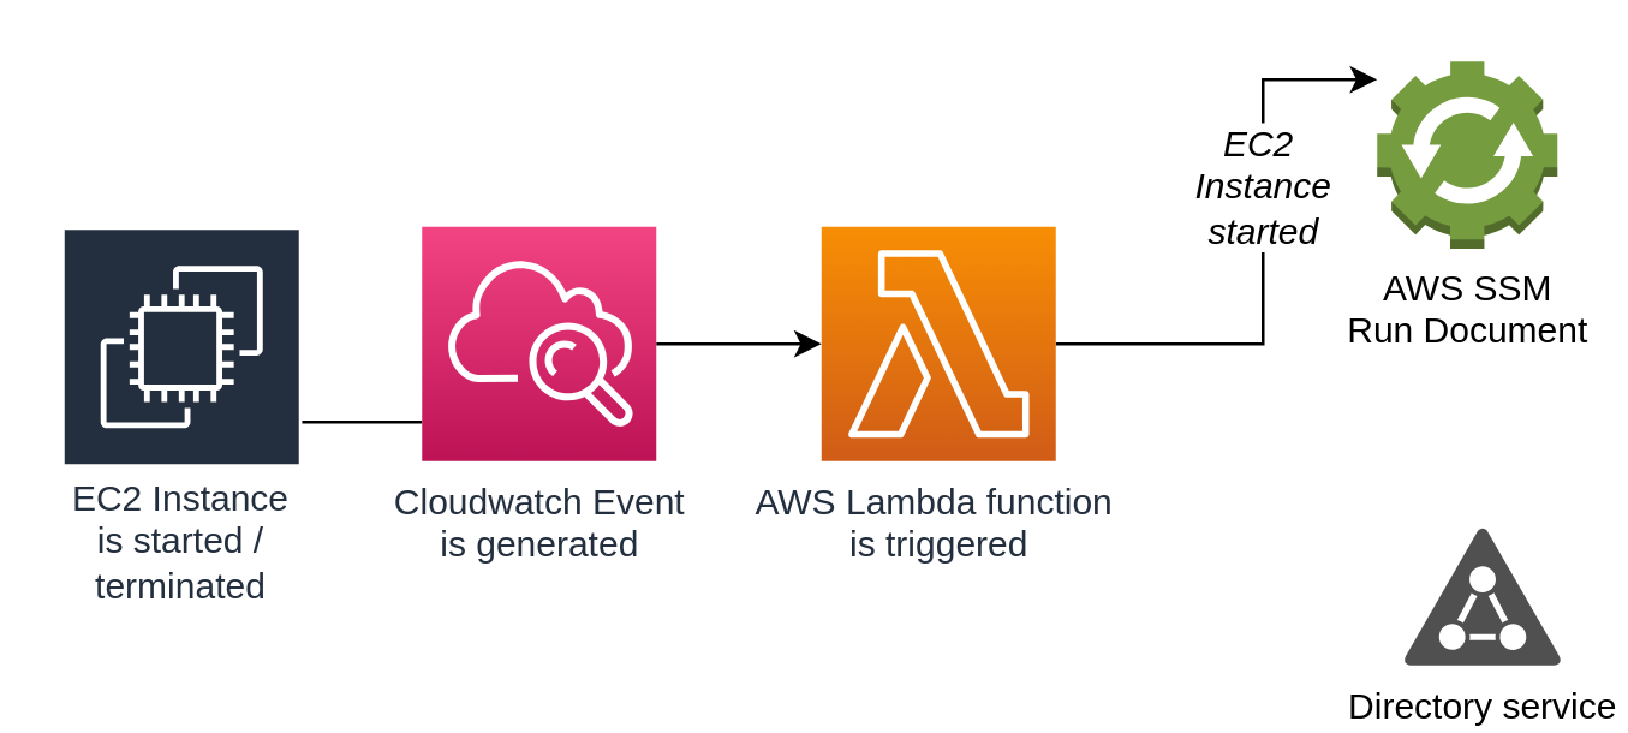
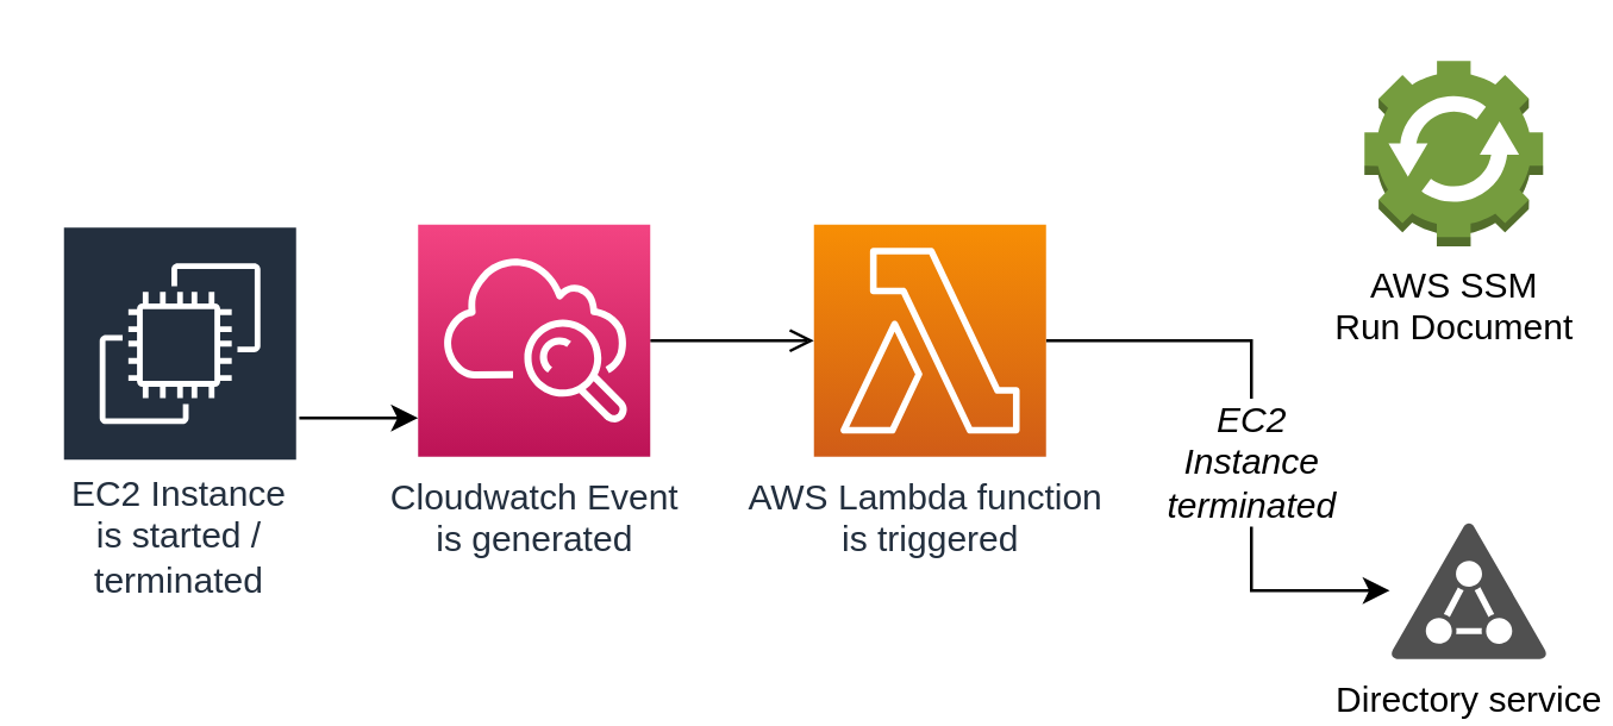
  <mxCell id="0" />
  <mxCell id="1" parent="0" />
- <mxCell id="2" style="edgeStyle=orthogonalEdgeStyle;rounded=0;orthogonalLoop=1;jettySize=auto;html=1;fontSize=12;endArrow=none;" edge="1" parent="1" source="3" target="5"><mxGeometry relative="1" as="geometry"><Array as="points"><mxPoint x="100" y="114" /><mxPoint x="100" y="114" /></Array></mxGeometry></mxCell>
+ <mxCell id="2" style="edgeStyle=orthogonalEdgeStyle;rounded=0;orthogonalLoop=1;jettySize=auto;html=1;fontSize=12;" edge="1" parent="1" source="3" target="5"><mxGeometry relative="1" as="geometry"><Array as="points"><mxPoint x="100" y="114" /><mxPoint x="100" y="114" /></Array></mxGeometry></mxCell>
  <mxCell id="3" value="EC2 Instance is started / terminated" style="outlineConnect=0;fontColor=#232F3E;gradientColor=none;strokeColor=#ffffff;fillColor=#232F3E;dashed=0;verticalLabelPosition=middle;verticalAlign=bottom;align=center;html=1;whiteSpace=wrap;fontSize=12;fontStyle=0;spacing=3;shape=mxgraph.aws4.productIcon;prIcon=mxgraph.aws4.ec2;" vertex="1" parent="1"><mxGeometry x="20" y="75" width="80" height="130" as="geometry" /></mxCell>
- <mxCell id="4" style="edgeStyle=orthogonalEdgeStyle;rounded=0;orthogonalLoop=1;jettySize=auto;html=1;fontSize=12;" edge="1" parent="1" source="5" target="8"><mxGeometry relative="1" as="geometry" /></mxCell>
+ <mxCell id="4" style="edgeStyle=orthogonalEdgeStyle;rounded=0;orthogonalLoop=1;jettySize=auto;html=1;fontSize=12;endArrow=open;" edge="1" parent="1" source="5" target="8"><mxGeometry relative="1" as="geometry" /></mxCell>
  <mxCell id="5" value="Cloudwatch Event &lt;br&gt;is generated" style="outlineConnect=0;fontColor=#232F3E;gradientColor=#F34482;gradientDirection=north;fillColor=#BC1356;strokeColor=#ffffff;dashed=0;verticalLabelPosition=bottom;verticalAlign=top;align=center;html=1;fontSize=12;fontStyle=0;aspect=fixed;shape=mxgraph.aws4.resourceIcon;resIcon=mxgraph.aws4.cloudwatch;" vertex="1" parent="1"><mxGeometry x="140" y="75" width="78" height="78" as="geometry" /></mxCell>
- <mxCell id="6" value="EC2&amp;nbsp;&lt;br&gt;Instance&lt;br&gt;started" style="edgeStyle=orthogonalEdgeStyle;rounded=0;orthogonalLoop=1;jettySize=auto;html=1;fontSize=12;fontStyle=2" edge="1" parent="1" source="8" target="10"><mxGeometry x="0.236" relative="1" as="geometry"><mxPoint x="420" y="47" as="targetPoint" /><Array as="points"><mxPoint x="420" y="114" /><mxPoint x="420" y="26" /></Array><mxPoint as="offset" /></mxGeometry></mxCell>
+ <mxCell id="7" value="EC2 &lt;br&gt;Instance &lt;br&gt;terminated" style="edgeStyle=orthogonalEdgeStyle;rounded=0;orthogonalLoop=1;jettySize=auto;html=1;fontSize=12;fontStyle=2" edge="1" parent="1" source="8" target="9"><mxGeometry x="0.103" relative="1" as="geometry"><Array as="points"><mxPoint x="420" y="114" /><mxPoint x="420" y="198" /></Array><mxPoint as="offset" /></mxGeometry></mxCell>
  <mxCell id="8" value="AWS Lambda function&amp;nbsp;&lt;br&gt;is triggered" style="outlineConnect=0;fontColor=#232F3E;gradientColor=#F78E04;gradientDirection=north;fillColor=#D05C17;strokeColor=#ffffff;dashed=0;verticalLabelPosition=bottom;verticalAlign=top;align=center;html=1;fontSize=12;fontStyle=0;aspect=fixed;shape=mxgraph.aws4.resourceIcon;resIcon=mxgraph.aws4.lambda;" vertex="1" parent="1"><mxGeometry x="273" y="75" width="78" height="78" as="geometry" /></mxCell>
  <mxCell id="9" value="Directory service" style="pointerEvents=1;shadow=0;dashed=0;html=1;strokeColor=none;fillColor=#505050;labelPosition=center;verticalLabelPosition=bottom;verticalAlign=top;outlineConnect=0;align=center;shape=mxgraph.office.security.active_directory;" vertex="1" parent="1"><mxGeometry x="466.5" y="175" width="53" height="46" as="geometry" /></mxCell>
  <mxCell id="10" value="AWS SSM&lt;br&gt;Run Document" style="outlineConnect=0;dashed=0;verticalLabelPosition=bottom;verticalAlign=top;align=center;html=1;shape=mxgraph.aws3.automation;fillColor=#759C3E;gradientColor=none;fontSize=12;aspect=fixed;" vertex="1" parent="1"><mxGeometry x="458" y="20" width="60" height="62.31" as="geometry" /></mxCell>
